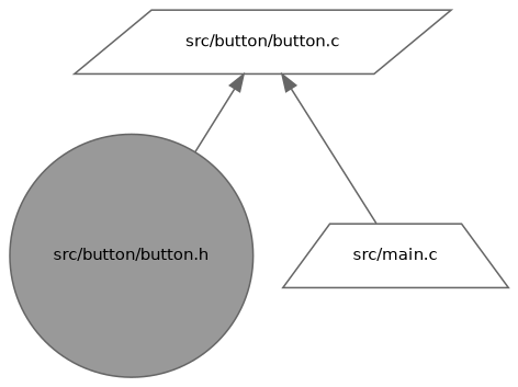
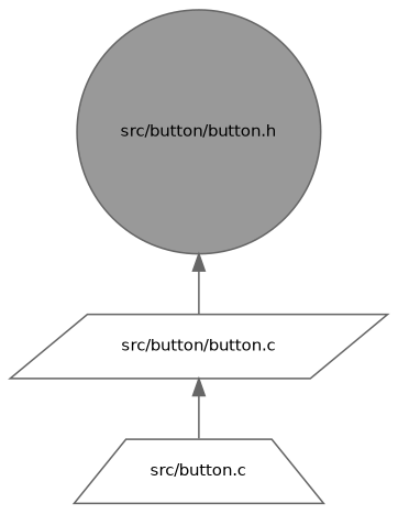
  digraph {
    node [color=grey40 fillcolor=white fontname=Helvetica fontsize=10 style=filled]
    edge [color=gray40 dir=back fontname=Helvetica fontsize=10 labelfontname=Helvetica labelfontsize=10 style=solid]
    n1 [color=gray40 fillcolor=grey60 fontcolor=black height=0.2 label="src/button/button.h" shape=circle width=0.4]
    n2 [height=0.2 label="src/button/button.c" shape=parallelogram width=0.4]
-   n3 [height=0.2 label="src/main.c" shape=trapezium width=0.4]
-   n2 -> n1
+   n3 [height=0.2 label="src/button.c" shape=trapezium width=0.4]
+   n1 -> n2
    n2 -> n3
  }
